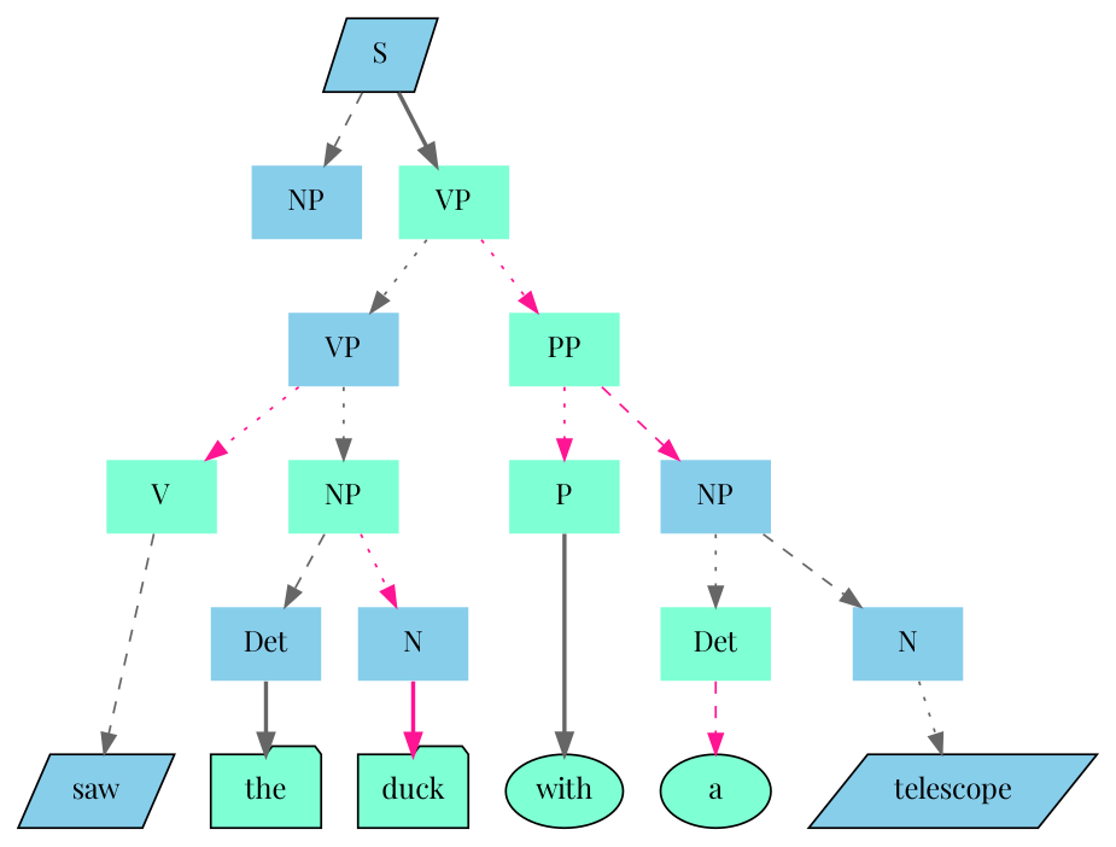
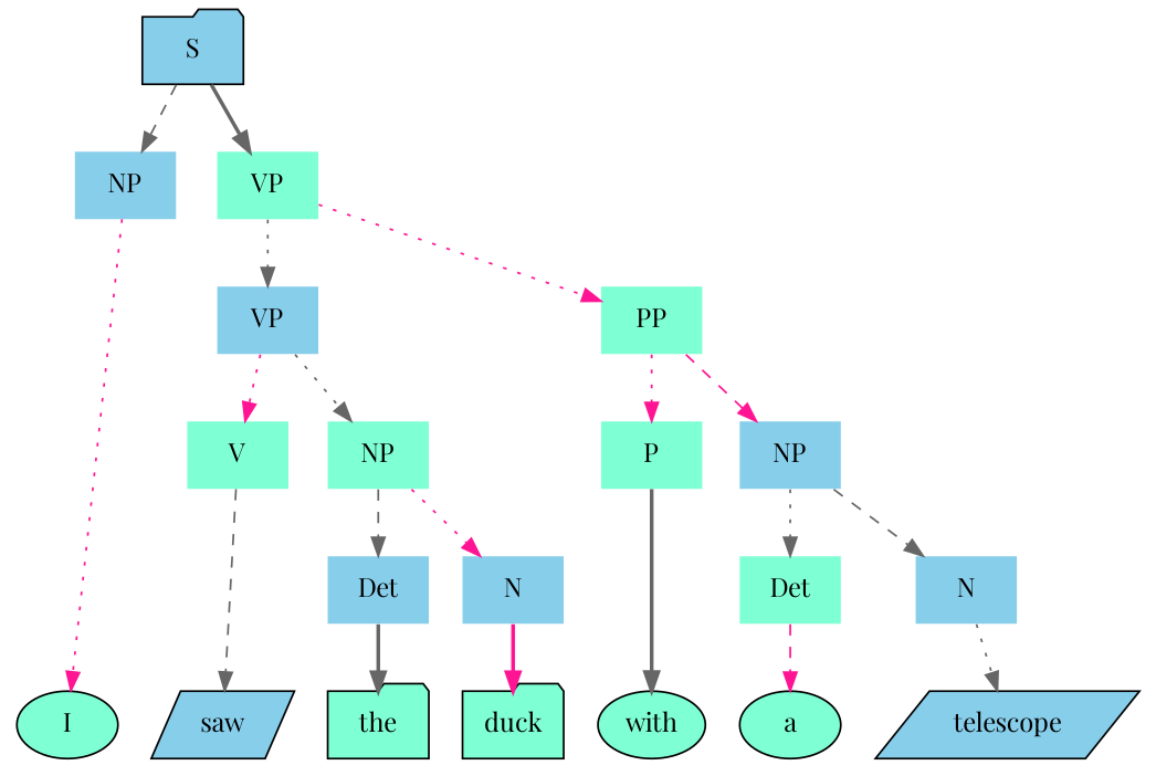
  digraph {
    fontname="Playfair Display"
    rankdir=TB
    node [fillcolor=aquamarine fontname="Playfair Display" shape=none style=filled]
    edge [fontname="Playfair Display" style=dotted color=gray40]
+   n1 [label=I shape=ellipse]
    n2 [fillcolor=skyblue label=saw shape=parallelogram]
    n3 [label=the shape=folder]
    n4 [label=duck shape=folder]
    n5 [label=with shape=ellipse]
    n6 [label=a shape=ellipse]
    n7 [fillcolor=skyblue label=telescope shape=parallelogram]
-   n8 [fillcolor=skyblue label=S shape=parallelogram]
+   n8 [fillcolor=skyblue label=S shape=folder]
    n9 [fillcolor=skyblue label=NP]
    n10 [label=VP]
    n11 [fillcolor=skyblue label=VP]
    n12 [label=PP]
    n13 [label=V]
    n14 [label=NP]
    n15 [label=P]
    n16 [fillcolor=skyblue label=NP]
    n17 [fillcolor=skyblue label=Det]
    n18 [fillcolor=skyblue label=N]
    n19 [label=Det]
    n20 [fillcolor=skyblue label=N]
    subgraph sub_1 {
      rank=same
      rankdir=LR
+     n1
      n2
      n3
      n4
      n5
      n6
      n7
    }
+   n1 -> n2 [style=invis color=""]
    n2 -> n3 [style=invis color=""]
    n3 -> n4 [style=invis color=""]
    n4 -> n5 [style=invis color=""]
    n5 -> n6 [style=invis color=""]
    n6 -> n7 [style=invis color=""]
    n8 -> n9 [style=dashed]
    n8 -> n10 [style=bold]
+   n9 -> n1 [color=deeppink]
    n10 -> n11
    n10 -> n12 [color=deeppink]
    n11 -> n13 [color=deeppink]
    n11 -> n14
    n12 -> n15 [color=deeppink]
    n12 -> n16 [color=deeppink style=dashed]
    n13 -> n2 [style=dashed]
    n14 -> n17 [style=dashed]
    n14 -> n18 [color=deeppink]
    n15 -> n5 [style=bold]
    n16 -> n19
    n16 -> n20 [style=dashed]
    n17 -> n3 [style=bold]
    n18 -> n4 [color=deeppink style=bold]
    n19 -> n6 [color=deeppink style=dashed]
    n20 -> n7
  }
